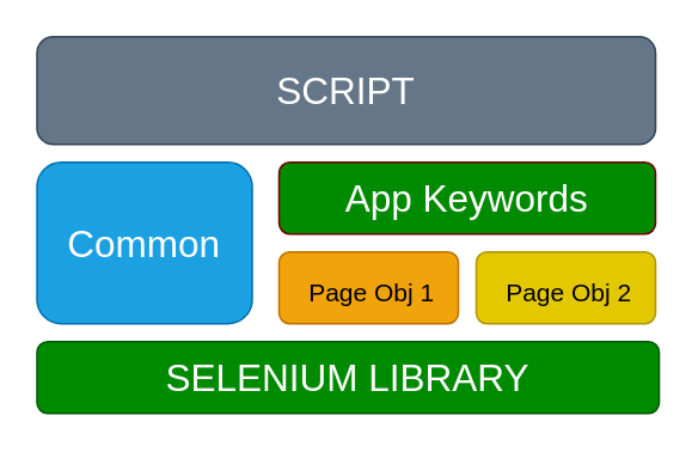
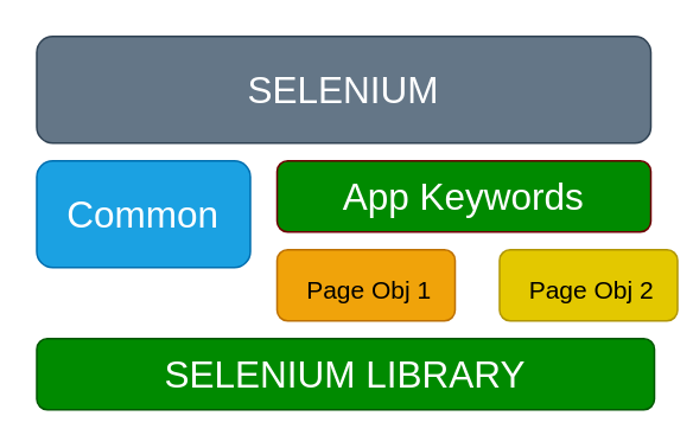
  <mxCell id="0" />
  <mxCell id="1" parent="0" />
- <mxCell id="2" value="&lt;font style=&quot;font-size: 21px;&quot;&gt;SCRIPT&lt;/font&gt;" style="rounded=1;whiteSpace=wrap;html=1;fillColor=#647687;fontColor=#ffffff;strokeColor=#314354;" parent="1" vertex="1"><mxGeometry x="20" y="20" width="345" height="60" as="geometry" /></mxCell>
- <mxCell id="3" value="Common" style="rounded=1;whiteSpace=wrap;html=1;fontSize=21;fillColor=#1ba1e2;fontColor=#ffffff;strokeColor=#006EAF;" parent="1" vertex="1"><mxGeometry x="20" y="90" width="120" height="90" as="geometry" /></mxCell>
+ <mxCell id="2" value="&lt;font style=&quot;font-size: 21px;&quot;&gt;SELENIUM&lt;/font&gt;" style="rounded=1;whiteSpace=wrap;html=1;fillColor=#647687;fontColor=#ffffff;strokeColor=#314354;" parent="1" vertex="1"><mxGeometry x="20" y="20" width="345" height="60" as="geometry" /></mxCell>
+ <mxCell id="3" value="Common" style="rounded=1;whiteSpace=wrap;html=1;fontSize=21;fillColor=#1ba1e2;fontColor=#ffffff;strokeColor=#006EAF;" parent="1" vertex="1"><mxGeometry x="20" y="90" width="120" height="60" as="geometry" /></mxCell>
  <mxCell id="4" value="App Keywords" style="rounded=1;whiteSpace=wrap;html=1;fontSize=21;fillColor=#008a00;fontColor=#ffffff;strokeColor=#6F0000;" parent="1" vertex="1"><mxGeometry x="155" y="90" width="210" height="40" as="geometry" /></mxCell>
  <mxCell id="5" value="&lt;font style=&quot;font-size: 14px;&quot;&gt;&amp;nbsp;Page Obj 1&lt;/font&gt;" style="rounded=1;whiteSpace=wrap;html=1;fontSize=21;fillColor=#f0a30a;fontColor=#000000;strokeColor=#BD7000;" parent="1" vertex="1"><mxGeometry x="155" y="140" width="100" height="40" as="geometry" /></mxCell>
- <mxCell id="6" value="&lt;font style=&quot;font-size: 14px;&quot;&gt;&amp;nbsp;Page Obj 2&lt;br&gt;&lt;/font&gt;" style="rounded=1;whiteSpace=wrap;html=1;fontSize=21;fillColor=#e3c800;fontColor=#000000;strokeColor=#B09500;" parent="1" vertex="1"><mxGeometry x="265" y="140" width="100" height="40" as="geometry" /></mxCell>
+ <mxCell id="6" value="&lt;font style=&quot;font-size: 14px;&quot;&gt;&amp;nbsp;Page Obj 2&lt;br&gt;&lt;/font&gt;" style="rounded=1;whiteSpace=wrap;html=1;fontSize=21;fillColor=#e3c800;fontColor=#000000;strokeColor=#B09500;" parent="1" vertex="1"><mxGeometry x="280" y="140" width="100" height="40" as="geometry" /></mxCell>
  <mxCell id="7" value="SELENIUM LIBRARY" style="rounded=1;whiteSpace=wrap;html=1;fontSize=21;fillColor=#008a00;fontColor=#ffffff;strokeColor=#005700;" vertex="1" parent="1"><mxGeometry x="20" y="190" width="347" height="40" as="geometry" /></mxCell>
